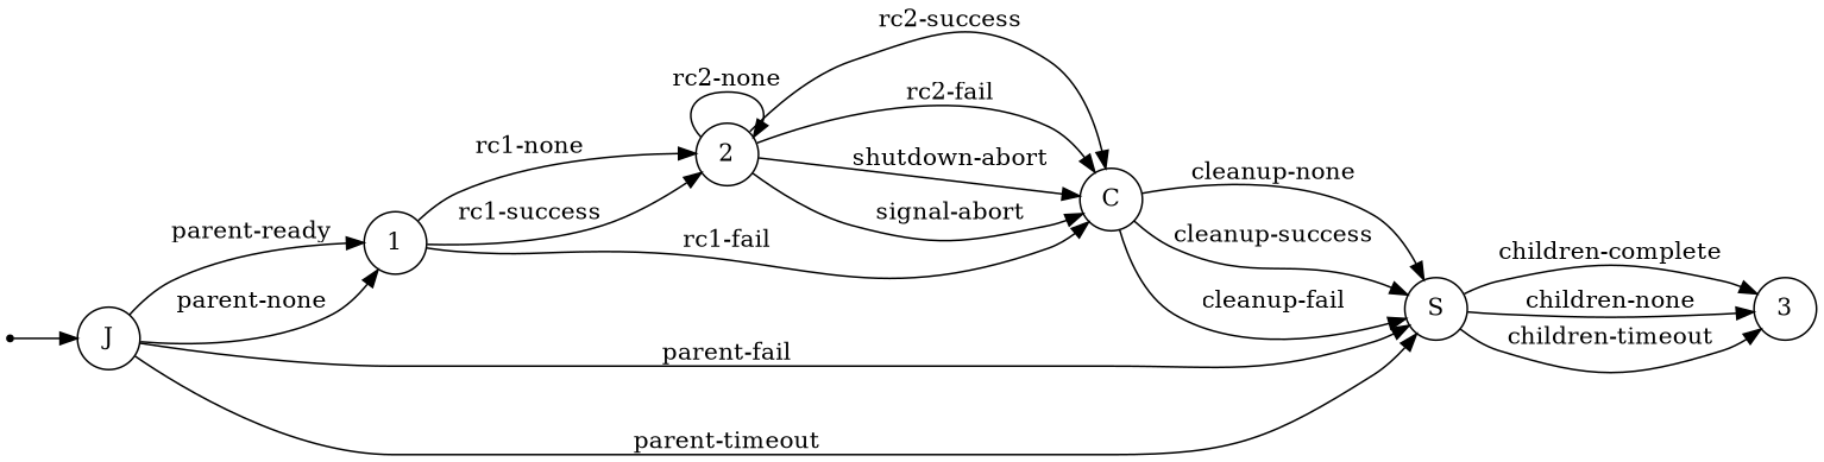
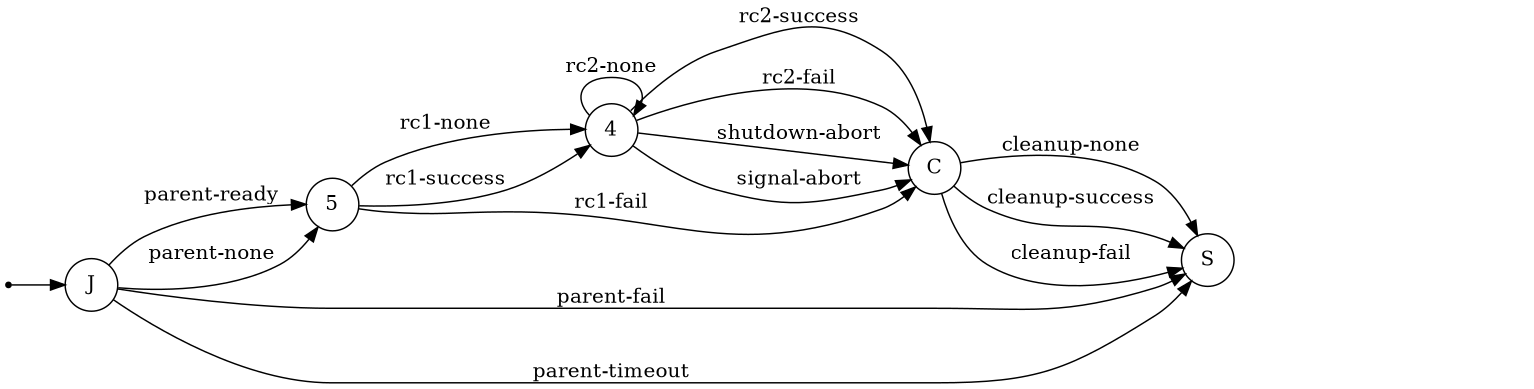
  digraph {
    rankdir=LR
    node [shape=circle]
    N [shape=point]
    J
-   1
+   1 [label=5]
    S
-   2
+   2 [label=4]
    C
-   3
    N -> J
    J -> 1 [label="parent-ready"]
    J -> 1 [label="parent-none"]
    J -> S [label="parent-fail"]
    J -> S [label="parent-timeout"]
    1 -> 2 [label="rc1-none"]
    1 -> 2 [label="rc1-success"]
    1 -> C [label="rc1-fail"]
-   S -> 3 [label="children-complete"]
-   S -> 3 [label="children-none"]
-   S -> 3 [label="children-timeout"]
    2 -> 2 [label="rc2-none"]
    2 -> C [label="rc2-success"]
    2 -> C [label="rc2-fail"]
    2 -> C [label="shutdown-abort"]
    2 -> C [label="signal-abort"]
    C -> S [label="cleanup-none"]
    C -> S [label="cleanup-success"]
    C -> S [label="cleanup-fail"]
  }
